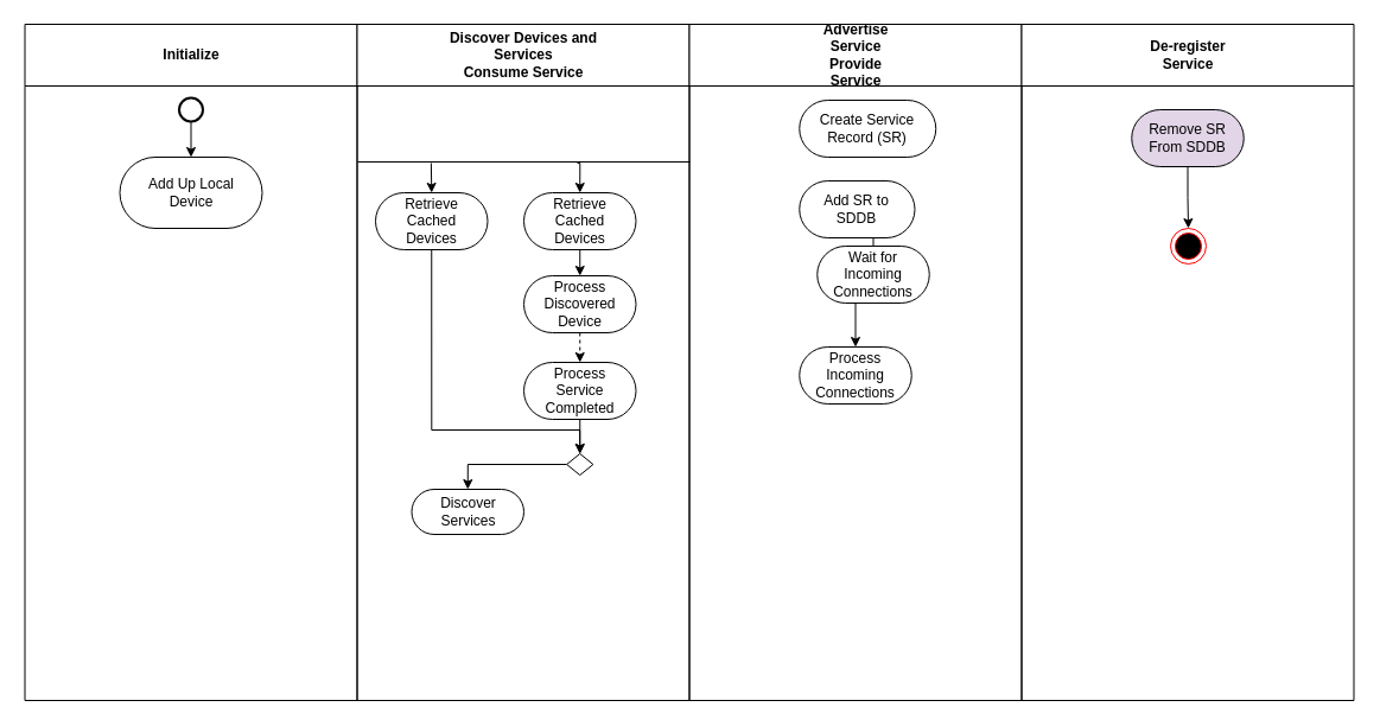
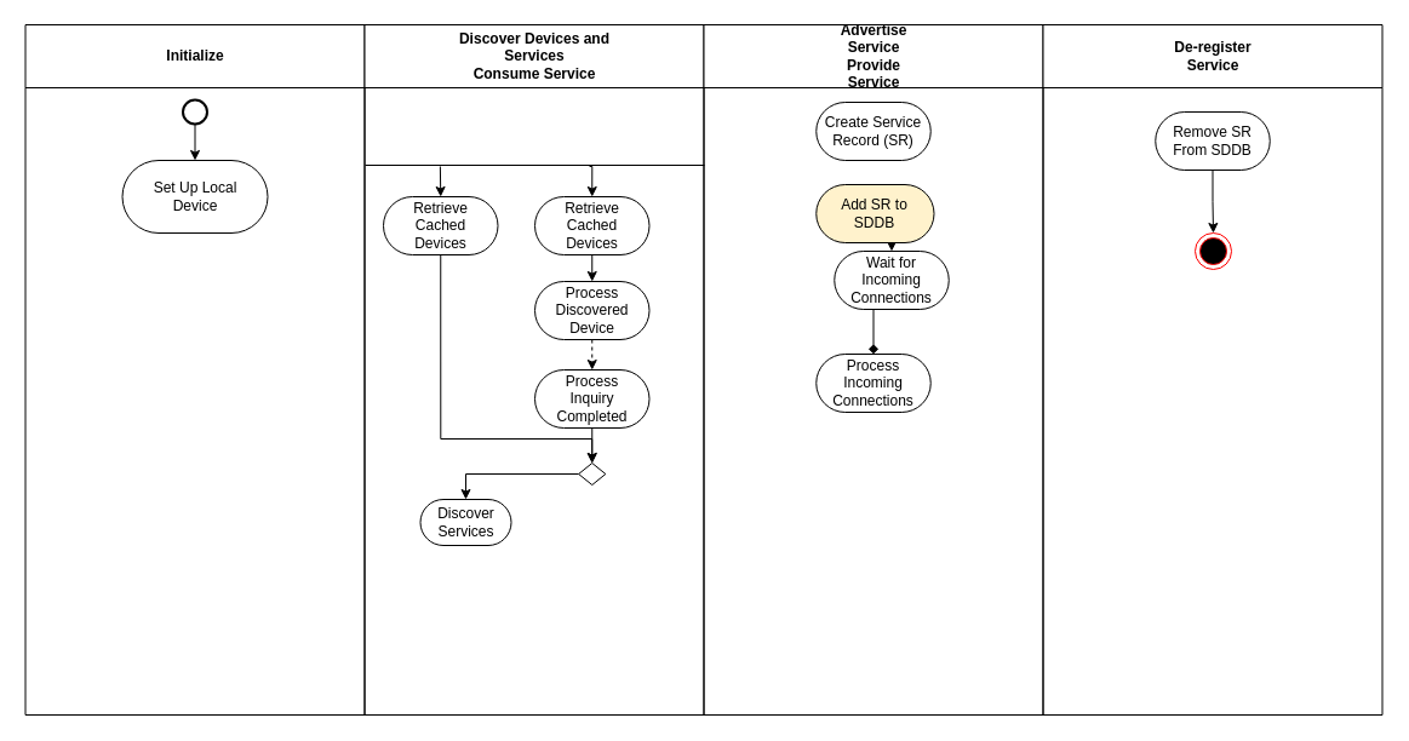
  <mxCell id="0" />
  <mxCell id="1" parent="0" />
  <mxCell id="2" value="Initialize" style="swimlane;whiteSpace=wrap;startSize=52;" parent="1" vertex="1"><mxGeometry x="20.5" y="20" width="280" height="570" as="geometry" /></mxCell>
- <mxCell id="3" value="&lt;div&gt;Add Up Local&lt;/div&gt;&lt;div&gt;Device&lt;br&gt;&lt;/div&gt;" style="rounded=1;whiteSpace=wrap;html=1;arcSize=50;" vertex="1" parent="2"><mxGeometry x="80" y="112" width="120" height="60" as="geometry" /></mxCell>
+ <mxCell id="3" value="&lt;div&gt;Set Up Local&lt;/div&gt;&lt;div&gt;Device&lt;br&gt;&lt;/div&gt;" style="rounded=1;whiteSpace=wrap;html=1;arcSize=50;" vertex="1" parent="2"><mxGeometry x="80" y="112" width="120" height="60" as="geometry" /></mxCell>
  <mxCell id="4" style="edgeStyle=orthogonalEdgeStyle;rounded=0;orthogonalLoop=1;jettySize=auto;html=1;exitX=0.5;exitY=1;exitDx=0;exitDy=0;exitPerimeter=0;entryX=0.5;entryY=0;entryDx=0;entryDy=0;" edge="1" parent="2" source="5" target="3"><mxGeometry relative="1" as="geometry" /></mxCell>
  <mxCell id="5" value="" style="strokeWidth=2;html=1;shape=mxgraph.flowchart.start_2;whiteSpace=wrap;" vertex="1" parent="2"><mxGeometry x="130" y="62" width="20" height="20" as="geometry" /></mxCell>
  <mxCell id="6" value="Discover Devices and&#10;Services&#10;Consume Service" style="swimlane;whiteSpace=wrap;startSize=52;" parent="1" vertex="1"><mxGeometry x="300.5" y="20" width="280" height="570" as="geometry" /></mxCell>
  <mxCell id="7" value="" style="line;strokeWidth=1;fillColor=none;align=left;verticalAlign=middle;spacingTop=-1;spacingLeft=3;spacingRight=3;rotatable=0;labelPosition=right;points=[];portConstraint=eastwest;" vertex="1" parent="6"><mxGeometry x="0.5" y="112" width="280" height="8" as="geometry" /></mxCell>
  <mxCell id="8" style="edgeStyle=orthogonalEdgeStyle;rounded=0;orthogonalLoop=1;jettySize=auto;html=1;exitX=0.5;exitY=1;exitDx=0;exitDy=0;entryX=0.5;entryY=0;entryDx=0;entryDy=0;" edge="1" parent="6" source="9" target="19"><mxGeometry relative="1" as="geometry"><Array as="points"><mxPoint x="63" y="342" /><mxPoint x="188" y="342" /></Array></mxGeometry></mxCell>
  <mxCell id="9" value="&lt;div&gt;Retrieve&lt;/div&gt;&lt;div&gt;Cached&lt;/div&gt;&lt;div&gt;Devices&lt;br&gt;&lt;/div&gt;" style="rounded=1;whiteSpace=wrap;html=1;arcSize=50;" vertex="1" parent="6"><mxGeometry x="15.5" y="142" width="94.5" height="48" as="geometry" /></mxCell>
  <mxCell id="10" style="edgeStyle=orthogonalEdgeStyle;rounded=0;orthogonalLoop=1;jettySize=auto;html=1;exitX=0.5;exitY=1;exitDx=0;exitDy=0;entryX=0.5;entryY=0;entryDx=0;entryDy=0;" edge="1" parent="6" source="11" target="17"><mxGeometry relative="1" as="geometry" /></mxCell>
  <mxCell id="11" value="&lt;div&gt;Retrieve&lt;/div&gt;&lt;div&gt;Cached&lt;/div&gt;&lt;div&gt;Devices&lt;br&gt;&lt;/div&gt;" style="rounded=1;whiteSpace=wrap;html=1;arcSize=50;" vertex="1" parent="6"><mxGeometry x="140.5" y="142" width="94.5" height="48" as="geometry" /></mxCell>
  <mxCell id="12" value="" style="endArrow=classic;html=1;rounded=0;edgeStyle=orthogonalEdgeStyle;exitX=0.221;exitY=0.625;exitDx=0;exitDy=0;exitPerimeter=0;entryX=0.5;entryY=0;entryDx=0;entryDy=0;" edge="1" parent="6" source="7" target="9"><mxGeometry width="50" height="50" relative="1" as="geometry"><mxPoint x="275.5" y="332" as="sourcePoint" /><mxPoint x="325.5" y="282" as="targetPoint" /><Array as="points"><mxPoint x="63" y="117" /><mxPoint x="63" y="117" /></Array></mxGeometry></mxCell>
  <mxCell id="13" value="" style="endArrow=classic;html=1;rounded=0;edgeStyle=orthogonalEdgeStyle;exitX=0.661;exitY=0.625;exitDx=0;exitDy=0;exitPerimeter=0;entryX=0.5;entryY=0;entryDx=0;entryDy=0;" edge="1" parent="6" source="7" target="11"><mxGeometry width="50" height="50" relative="1" as="geometry"><mxPoint x="115.5" y="212" as="sourcePoint" /><mxPoint x="198.62" y="427" as="targetPoint" /><Array as="points"><mxPoint x="188" y="117" /></Array></mxGeometry></mxCell>
  <mxCell id="14" style="edgeStyle=orthogonalEdgeStyle;rounded=0;orthogonalLoop=1;jettySize=auto;html=1;exitX=0.5;exitY=1;exitDx=0;exitDy=0;entryX=0.5;entryY=0;entryDx=0;entryDy=0;" edge="1" parent="6" source="15" target="19"><mxGeometry relative="1" as="geometry" /></mxCell>
- <mxCell id="15" value="&lt;div&gt;Process&lt;/div&gt;&lt;div&gt;Service&lt;/div&gt;&lt;div&gt;Completed&lt;br&gt;&lt;/div&gt;" style="rounded=1;whiteSpace=wrap;html=1;arcSize=50;" vertex="1" parent="6"><mxGeometry x="140.5" y="285" width="94.5" height="48" as="geometry" /></mxCell>
+ <mxCell id="15" value="&lt;div&gt;Process&lt;/div&gt;&lt;div&gt;Inquiry&lt;/div&gt;&lt;div&gt;Completed&lt;br&gt;&lt;/div&gt;" style="rounded=1;whiteSpace=wrap;html=1;arcSize=50;" vertex="1" parent="6"><mxGeometry x="140.5" y="285" width="94.5" height="48" as="geometry" /></mxCell>
  <mxCell id="16" style="edgeStyle=orthogonalEdgeStyle;rounded=0;orthogonalLoop=1;jettySize=auto;html=1;exitX=0.5;exitY=1;exitDx=0;exitDy=0;entryX=0.5;entryY=0;entryDx=0;entryDy=0;dashed=1;" edge="1" parent="6" source="17" target="15"><mxGeometry relative="1" as="geometry" /></mxCell>
  <mxCell id="17" value="&lt;div&gt;Process&lt;/div&gt;&lt;div&gt;Discovered&lt;/div&gt;&lt;div&gt;Device&lt;br&gt;&lt;/div&gt;" style="rounded=1;whiteSpace=wrap;html=1;arcSize=50;" vertex="1" parent="6"><mxGeometry x="140.5" y="212" width="94.5" height="48" as="geometry" /></mxCell>
  <mxCell id="18" style="edgeStyle=orthogonalEdgeStyle;rounded=0;orthogonalLoop=1;jettySize=auto;html=1;exitX=0;exitY=0.5;exitDx=0;exitDy=0;entryX=0.5;entryY=0;entryDx=0;entryDy=0;" edge="1" parent="6" source="19" target="20"><mxGeometry relative="1" as="geometry" /></mxCell>
  <mxCell id="19" value="" style="rhombus;whiteSpace=wrap;html=1;" vertex="1" parent="6"><mxGeometry x="176.62" y="362" width="22.25" height="18" as="geometry" /></mxCell>
- <mxCell id="20" value="&lt;div&gt;Discover&lt;/div&gt;&lt;div&gt;Services&lt;br&gt;&lt;/div&gt;" style="rounded=1;whiteSpace=wrap;html=1;arcSize=50;" vertex="1" parent="6"><mxGeometry x="46" y="392" width="94.5" height="38" as="geometry" /></mxCell>
+ <mxCell id="20" value="&lt;div&gt;Discover&lt;/div&gt;&lt;div&gt;Services&lt;br&gt;&lt;/div&gt;" style="rounded=1;whiteSpace=wrap;html=1;arcSize=50;" vertex="1" parent="6"><mxGeometry x="46" y="392" width="75" height="38" as="geometry" /></mxCell>
  <mxCell id="21" value="Advertise&#10;Service&#10;Provide&#10;Service" style="swimlane;whiteSpace=wrap;startSize=52;" parent="1" vertex="1"><mxGeometry x="580.5" y="20" width="280" height="570" as="geometry"><mxRectangle x="724.5" y="128" width="80" height="23" as="alternateBounds" /></mxGeometry></mxCell>
- <mxCell id="22" value="&lt;div&gt;Create Service&lt;/div&gt;&lt;div&gt;Record (SR)&lt;br&gt;&lt;/div&gt;" style="rounded=1;whiteSpace=wrap;html=1;arcSize=50;" vertex="1" parent="21"><mxGeometry x="92.75" y="64" width="115" height="48" as="geometry" /></mxCell>
+ <mxCell id="22" value="&lt;div&gt;Create Service&lt;/div&gt;&lt;div&gt;Record (SR)&lt;br&gt;&lt;/div&gt;" style="rounded=1;whiteSpace=wrap;html=1;arcSize=50;" vertex="1" parent="21"><mxGeometry x="92.75" y="64" width="94.5" height="48" as="geometry" /></mxCell>
  <mxCell id="23" value="&lt;div&gt;Process&lt;/div&gt;&lt;div&gt;Incoming&lt;/div&gt;&lt;div&gt;Connections&lt;br&gt;&lt;/div&gt;" style="rounded=1;whiteSpace=wrap;html=1;arcSize=50;" vertex="1" parent="21"><mxGeometry x="92.75" y="272" width="94.5" height="48" as="geometry" /></mxCell>
- <mxCell id="24" style="edgeStyle=orthogonalEdgeStyle;rounded=0;orthogonalLoop=1;jettySize=auto;html=1;exitX=0.5;exitY=1;exitDx=0;exitDy=0;entryX=0.5;entryY=0;entryDx=0;entryDy=0;" edge="1" parent="21" source="25" target="23"><mxGeometry relative="1" as="geometry" /></mxCell>
+ <mxCell id="24" style="edgeStyle=orthogonalEdgeStyle;rounded=0;orthogonalLoop=1;jettySize=auto;html=1;exitX=0.5;exitY=1;exitDx=0;exitDy=0;entryX=0.5;entryY=0;entryDx=0;entryDy=0;endArrow=diamond;" edge="1" parent="21" source="25" target="23"><mxGeometry relative="1" as="geometry" /></mxCell>
  <mxCell id="25" value="&lt;div&gt;Wait for&lt;/div&gt;&lt;div&gt;Incoming&lt;/div&gt;&lt;div&gt;Connections&lt;br&gt;&lt;/div&gt;" style="rounded=1;whiteSpace=wrap;html=1;arcSize=50;" vertex="1" parent="21"><mxGeometry x="107.75" y="187" width="94.5" height="48" as="geometry" /></mxCell>
- <mxCell id="26" style="edgeStyle=orthogonalEdgeStyle;rounded=0;orthogonalLoop=1;jettySize=auto;html=1;exitX=0.5;exitY=1;exitDx=0;exitDy=0;entryX=0.5;entryY=0;entryDx=0;entryDy=0;endArrow=none;" edge="1" parent="21" source="27" target="25"><mxGeometry relative="1" as="geometry" /></mxCell>
- <mxCell id="27" value="&lt;div&gt;Add SR to&lt;/div&gt;&lt;div&gt;SDDB&lt;br&gt;&lt;/div&gt;" style="rounded=1;whiteSpace=wrap;html=1;arcSize=50;" vertex="1" parent="21"><mxGeometry x="92.75" y="132" width="97.25" height="48" as="geometry" /></mxCell>
+ <mxCell id="26" style="edgeStyle=orthogonalEdgeStyle;rounded=0;orthogonalLoop=1;jettySize=auto;html=1;exitX=0.5;exitY=1;exitDx=0;exitDy=0;entryX=0.5;entryY=0;entryDx=0;entryDy=0;" edge="1" parent="21" source="27" target="25"><mxGeometry relative="1" as="geometry" /></mxCell>
+ <mxCell id="27" value="&lt;div&gt;Add SR to&lt;/div&gt;&lt;div&gt;SDDB&lt;br&gt;&lt;/div&gt;" style="rounded=1;whiteSpace=wrap;html=1;arcSize=50;fillColor=#fff2cc;" vertex="1" parent="21"><mxGeometry x="92.75" y="132" width="97.25" height="48" as="geometry" /></mxCell>
  <mxCell id="28" value="De-register&#10;Service" style="swimlane;whiteSpace=wrap;startSize=52;" vertex="1" parent="1"><mxGeometry x="860.5" y="20" width="280" height="570" as="geometry"><mxRectangle x="724.5" y="128" width="80" height="23" as="alternateBounds" /></mxGeometry></mxCell>
  <mxCell id="29" style="edgeStyle=orthogonalEdgeStyle;rounded=0;orthogonalLoop=1;jettySize=auto;html=1;exitX=0.5;exitY=1;exitDx=0;exitDy=0;entryX=0.5;entryY=0;entryDx=0;entryDy=0;" edge="1" parent="28" source="30" target="31"><mxGeometry relative="1" as="geometry" /></mxCell>
- <mxCell id="30" value="&lt;div&gt;Remove SR&lt;/div&gt;&lt;div&gt;From SDDB&lt;br&gt;&lt;/div&gt;" style="rounded=1;whiteSpace=wrap;html=1;arcSize=50;fillColor=#e1d5e7;" vertex="1" parent="28"><mxGeometry x="92.75" y="72" width="94.5" height="48" as="geometry" /></mxCell>
+ <mxCell id="30" value="&lt;div&gt;Remove SR&lt;/div&gt;&lt;div&gt;From SDDB&lt;br&gt;&lt;/div&gt;" style="rounded=1;whiteSpace=wrap;html=1;arcSize=50;" vertex="1" parent="28"><mxGeometry x="92.75" y="72" width="94.5" height="48" as="geometry" /></mxCell>
  <mxCell id="31" value="" style="ellipse;html=1;shape=endState;fillColor=#000000;strokeColor=#ff0000;" vertex="1" parent="28"><mxGeometry x="125.5" y="172" width="30" height="30" as="geometry" /></mxCell>
